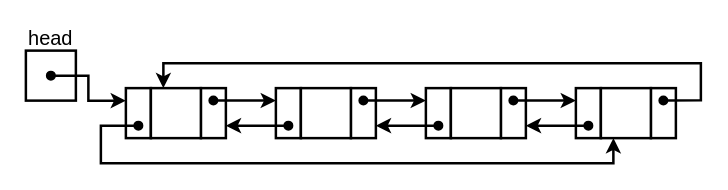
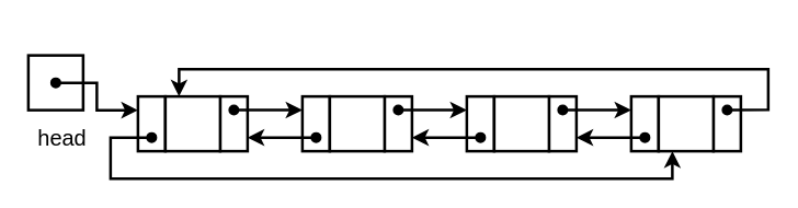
  <mxCell id="0" />
  <mxCell id="1" parent="0" />
  <mxCell id="2" value="" style="group" vertex="1" connectable="0" parent="1"><mxGeometry x="20" y="20" width="540" height="110" as="geometry" /></mxCell>
  <mxCell id="3" value="" style="rounded=0;whiteSpace=wrap;html=1;strokeWidth=2;" parent="2" vertex="1"><mxGeometry y="20" width="40" height="40" as="geometry" /></mxCell>
  <mxCell id="4" value="" style="endArrow=classic;html=1;endFill=1;startArrow=oval;startFill=1;strokeWidth=2;entryX=0;entryY=0.25;entryDx=0;entryDy=0;exitX=0.5;exitY=0.5;exitDx=0;exitDy=0;exitPerimeter=0;edgeStyle=orthogonalEdgeStyle;rounded=0;" parent="2" source="3" target="8" edge="1"><mxGeometry y="20" width="50" height="50" as="geometry"><mxPoint x="20" y="60" as="sourcePoint" /><mxPoint x="60" y="60" as="targetPoint" /><Array as="points"><mxPoint x="50" y="40" /><mxPoint x="50" y="60" /></Array></mxGeometry></mxCell>
- <mxCell id="5" value="head" style="text;html=1;strokeColor=none;fillColor=none;align=center;verticalAlign=middle;whiteSpace=wrap;rounded=0;fontSize=16;" parent="2" vertex="1"><mxGeometry width="40" height="20" as="geometry" /></mxCell>
+ <mxCell id="5" value="head" style="text;html=1;strokeColor=none;fillColor=none;align=center;verticalAlign=middle;whiteSpace=wrap;rounded=0;fontSize=16;" parent="2" vertex="1"><mxGeometry x="5" y="70" width="40" height="20" as="geometry" /></mxCell>
  <mxCell id="6" value="" style="group" parent="2" vertex="1" connectable="0"><mxGeometry x="80" y="50" width="80" height="40" as="geometry" /></mxCell>
  <mxCell id="7" value="" style="rounded=0;whiteSpace=wrap;html=1;strokeWidth=2;fontSize=16;" parent="6" vertex="1"><mxGeometry x="60" width="20" height="40" as="geometry" /></mxCell>
  <mxCell id="8" value="" style="rounded=0;whiteSpace=wrap;html=1;strokeWidth=2;fontSize=16;" parent="6" vertex="1"><mxGeometry width="20" height="40" as="geometry" /></mxCell>
  <mxCell id="9" value="" style="rounded=0;whiteSpace=wrap;html=1;strokeWidth=2;fontSize=16;fontStyle=4" parent="6" vertex="1"><mxGeometry x="20" width="40" height="40" as="geometry" /></mxCell>
  <mxCell id="10" value="" style="group" parent="2" vertex="1" connectable="0"><mxGeometry x="200" y="50" width="80" height="40" as="geometry" /></mxCell>
  <mxCell id="11" value="" style="rounded=0;whiteSpace=wrap;html=1;strokeWidth=2;fontSize=16;" parent="10" vertex="1"><mxGeometry x="60" width="20" height="40" as="geometry" /></mxCell>
  <mxCell id="12" value="" style="rounded=0;whiteSpace=wrap;html=1;strokeWidth=2;fontSize=16;" parent="10" vertex="1"><mxGeometry width="20" height="40" as="geometry" /></mxCell>
  <mxCell id="13" value="" style="rounded=0;whiteSpace=wrap;html=1;strokeWidth=2;fontSize=16;fontStyle=4" parent="10" vertex="1"><mxGeometry x="20" width="40" height="40" as="geometry" /></mxCell>
  <mxCell id="14" value="" style="group" parent="2" vertex="1" connectable="0"><mxGeometry x="320" y="50" width="80" height="40" as="geometry" /></mxCell>
  <mxCell id="15" value="" style="rounded=0;whiteSpace=wrap;html=1;strokeWidth=2;fontSize=16;" parent="14" vertex="1"><mxGeometry x="60" width="20" height="40" as="geometry" /></mxCell>
  <mxCell id="16" value="" style="rounded=0;whiteSpace=wrap;html=1;strokeWidth=2;fontSize=16;" parent="14" vertex="1"><mxGeometry width="20" height="40" as="geometry" /></mxCell>
  <mxCell id="17" value="" style="rounded=0;whiteSpace=wrap;html=1;strokeWidth=2;fontSize=16;fontStyle=4" parent="14" vertex="1"><mxGeometry x="20" width="40" height="40" as="geometry" /></mxCell>
  <mxCell id="18" value="" style="endArrow=classic;html=1;endFill=1;startArrow=oval;startFill=1;strokeWidth=2;entryX=0;entryY=0.25;entryDx=0;entryDy=0;" parent="2" target="12" edge="1"><mxGeometry x="130" y="19.83" width="50" height="50" as="geometry"><mxPoint x="150.0" y="59.83" as="sourcePoint" /><mxPoint x="190" y="60" as="targetPoint" /></mxGeometry></mxCell>
  <mxCell id="19" value="" style="endArrow=classic;html=1;endFill=1;startArrow=oval;startFill=1;strokeWidth=2;entryX=0;entryY=0.25;entryDx=0;entryDy=0;" parent="2" target="16" edge="1"><mxGeometry x="250" y="19.83" width="50" height="50" as="geometry"><mxPoint x="270" y="59.83" as="sourcePoint" /><mxPoint x="310" y="60" as="targetPoint" /></mxGeometry></mxCell>
  <mxCell id="20" value="" style="endArrow=classic;html=1;endFill=1;startArrow=oval;startFill=1;strokeWidth=2;entryX=0;entryY=0.25;entryDx=0;entryDy=0;" parent="2" target="26" edge="1"><mxGeometry x="370" y="19.83" width="50" height="50" as="geometry"><mxPoint x="390" y="59.83" as="sourcePoint" /><mxPoint x="420" y="60" as="targetPoint" /></mxGeometry></mxCell>
  <mxCell id="21" value="" style="endArrow=classic;html=1;endFill=1;startArrow=oval;startFill=1;strokeWidth=2;entryX=0.25;entryY=1;entryDx=0;entryDy=0;exitX=0.5;exitY=0.75;exitDx=0;exitDy=0;exitPerimeter=0;edgeStyle=orthogonalEdgeStyle;rounded=0;" parent="2" source="8" target="27" edge="1"><mxGeometry x="10" y="30" width="50" height="50" as="geometry"><mxPoint x="30" y="70" as="sourcePoint" /><mxPoint x="60" y="80" as="targetPoint" /><Array as="points"><mxPoint x="60" y="80" /><mxPoint x="60" y="110" /><mxPoint x="470" y="110" /></Array></mxGeometry></mxCell>
  <mxCell id="22" value="" style="endArrow=classic;html=1;endFill=1;startArrow=oval;startFill=1;strokeWidth=2;entryX=1;entryY=0.75;entryDx=0;entryDy=0;exitX=0.5;exitY=0.75;exitDx=0;exitDy=0;exitPerimeter=0;" parent="2" target="11" edge="1"><mxGeometry x="250" y="30" width="50" height="50" as="geometry"><mxPoint x="330" y="80" as="sourcePoint" /><mxPoint x="300" y="80" as="targetPoint" /></mxGeometry></mxCell>
  <mxCell id="23" value="" style="endArrow=classic;html=1;endFill=1;startArrow=oval;startFill=1;strokeWidth=2;exitX=0.5;exitY=0.75;exitDx=0;exitDy=0;exitPerimeter=0;entryX=1;entryY=0.75;entryDx=0;entryDy=0;" parent="2" target="7" edge="1"><mxGeometry x="130" y="30" width="50" height="50" as="geometry"><mxPoint x="210" y="80" as="sourcePoint" /><mxPoint x="170" y="80" as="targetPoint" /></mxGeometry></mxCell>
  <mxCell id="24" value="" style="group" vertex="1" connectable="0" parent="2"><mxGeometry x="440" y="50" width="80" height="40" as="geometry" /></mxCell>
  <mxCell id="25" value="" style="rounded=0;whiteSpace=wrap;html=1;strokeWidth=2;fontSize=16;" vertex="1" parent="24"><mxGeometry x="60" width="20" height="40" as="geometry" /></mxCell>
  <mxCell id="26" value="" style="rounded=0;whiteSpace=wrap;html=1;strokeWidth=2;fontSize=16;" vertex="1" parent="24"><mxGeometry width="20" height="40" as="geometry" /></mxCell>
  <mxCell id="27" value="" style="rounded=0;whiteSpace=wrap;html=1;strokeWidth=2;fontSize=16;fontStyle=4" vertex="1" parent="24"><mxGeometry x="20" width="40" height="40" as="geometry" /></mxCell>
  <mxCell id="28" value="" style="endArrow=classic;html=1;endFill=1;startArrow=oval;startFill=1;strokeWidth=2;entryX=0.25;entryY=0;entryDx=0;entryDy=0;rounded=0;edgeStyle=orthogonalEdgeStyle;" edge="1" parent="2" target="9"><mxGeometry x="490" y="19.83" width="50" height="50" as="geometry"><mxPoint x="510" y="59.83" as="sourcePoint" /><mxPoint x="540" y="60" as="targetPoint" /><Array as="points"><mxPoint x="540" y="60" /><mxPoint x="540" y="30" /><mxPoint x="110" y="30" /></Array></mxGeometry></mxCell>
  <mxCell id="29" value="" style="endArrow=classic;html=1;endFill=1;startArrow=oval;startFill=1;strokeWidth=2;entryX=1;entryY=0.75;entryDx=0;entryDy=0;exitX=0.5;exitY=0.75;exitDx=0;exitDy=0;exitPerimeter=0;" edge="1" parent="2" source="26" target="15"><mxGeometry x="260" y="40" width="50" height="50" as="geometry"><mxPoint x="340" y="90" as="sourcePoint" /><mxPoint x="290" y="90" as="targetPoint" /></mxGeometry></mxCell>
